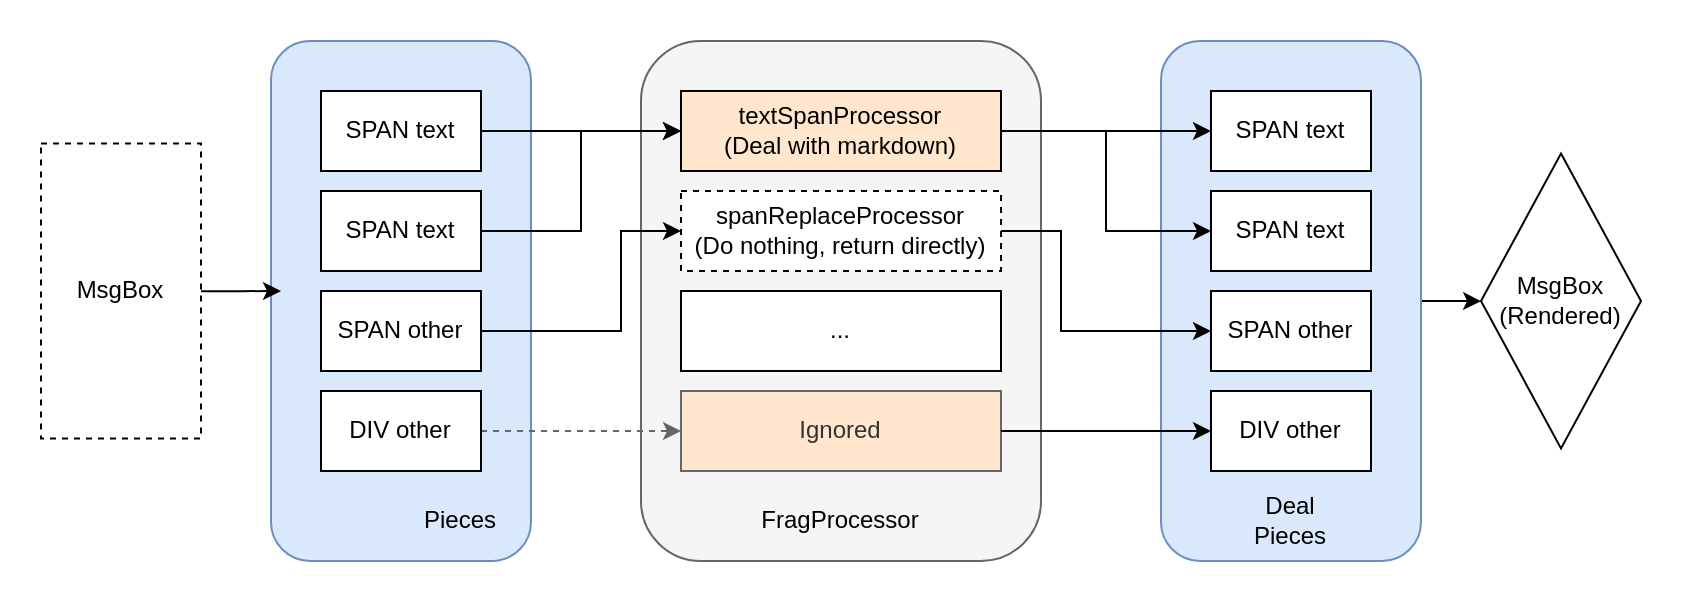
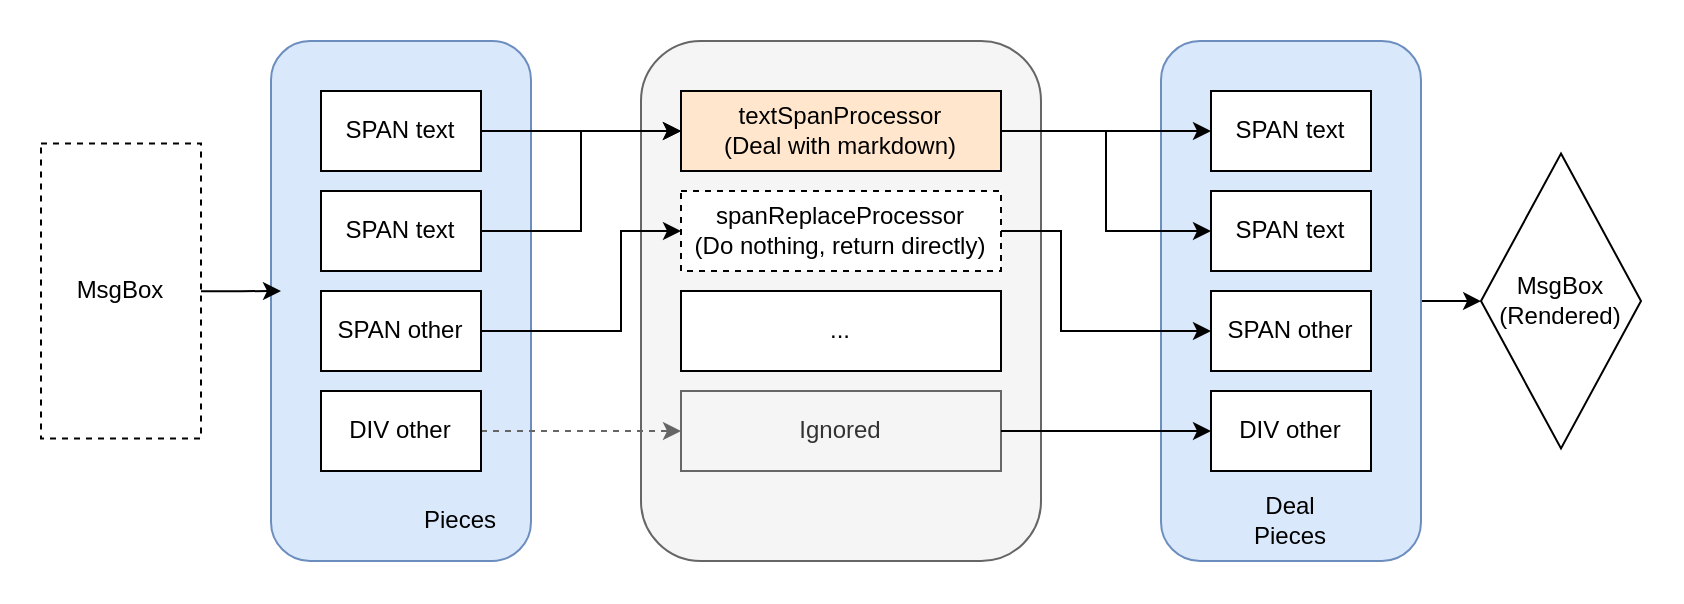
  <mxCell id="0" />
  <mxCell id="1" parent="0" />
  <mxCell id="2" value="" style="rounded=1;whiteSpace=wrap;html=1;fillColor=#dae8fc;strokeColor=#6c8ebf;" parent="1" vertex="1"><mxGeometry x="135" y="20" width="130" height="260" as="geometry" /></mxCell>
  <mxCell id="3" value="" style="rounded=1;whiteSpace=wrap;html=1;fillColor=#f5f5f5;strokeColor=#666666;fontColor=#333333;" parent="1" vertex="1"><mxGeometry x="320" y="20" width="200" height="260" as="geometry" /></mxCell>
  <mxCell id="4" style="edgeStyle=orthogonalEdgeStyle;rounded=0;orthogonalLoop=1;jettySize=auto;html=1;" parent="1" source="5" edge="1"><mxGeometry relative="1" as="geometry"><mxPoint x="140" y="145" as="targetPoint" /></mxGeometry></mxCell>
  <mxCell id="5" value="MsgBox" style="rounded=0;whiteSpace=wrap;html=1;dashed=1;" parent="1" vertex="1"><mxGeometry x="20" y="71.25" width="80" height="147.5" as="geometry" /></mxCell>
  <mxCell id="6" style="edgeStyle=orthogonalEdgeStyle;rounded=0;orthogonalLoop=1;jettySize=auto;html=1;" parent="1" source="7" target="15" edge="1"><mxGeometry relative="1" as="geometry" /></mxCell>
  <mxCell id="7" value="SPAN text" style="rounded=0;whiteSpace=wrap;html=1;" parent="1" vertex="1"><mxGeometry x="160" y="45" width="80" height="40" as="geometry" /></mxCell>
  <mxCell id="8" style="edgeStyle=orthogonalEdgeStyle;rounded=0;orthogonalLoop=1;jettySize=auto;html=1;" parent="1" source="9" target="15" edge="1"><mxGeometry relative="1" as="geometry"><Array as="points"><mxPoint x="290" y="115" /><mxPoint x="290" y="65" /></Array></mxGeometry></mxCell>
  <mxCell id="9" value="SPAN text" style="rounded=0;whiteSpace=wrap;html=1;" parent="1" vertex="1"><mxGeometry x="160" y="95" width="80" height="40" as="geometry" /></mxCell>
  <mxCell id="10" style="edgeStyle=orthogonalEdgeStyle;rounded=0;orthogonalLoop=1;jettySize=auto;html=1;" parent="1" source="11" target="16" edge="1"><mxGeometry relative="1" as="geometry"><Array as="points"><mxPoint x="310" y="165" /><mxPoint x="310" y="115" /></Array></mxGeometry></mxCell>
  <mxCell id="11" value="SPAN other" style="rounded=0;whiteSpace=wrap;html=1;" parent="1" vertex="1"><mxGeometry x="160" y="145" width="80" height="40" as="geometry" /></mxCell>
  <mxCell id="12" style="edgeStyle=orthogonalEdgeStyle;rounded=0;orthogonalLoop=1;jettySize=auto;html=1;fillColor=#f5f5f5;strokeColor=#666666;dashed=1;" parent="1" source="13" target="18" edge="1"><mxGeometry relative="1" as="geometry" /></mxCell>
  <mxCell id="13" value="DIV other" style="rounded=0;whiteSpace=wrap;html=1;" parent="1" vertex="1"><mxGeometry x="160" y="195" width="80" height="40" as="geometry" /></mxCell>
  <mxCell id="14" value="Pieces" style="text;html=1;strokeColor=none;fillColor=none;align=center;verticalAlign=middle;whiteSpace=wrap;rounded=0;" parent="1" vertex="1"><mxGeometry x="200" y="245" width="60" height="30" as="geometry" /></mxCell>
  <mxCell id="15" value="textSpanProcessor&lt;br&gt;(Deal with markdown)" style="rounded=0;whiteSpace=wrap;html=1;fillColor=#ffe6cc;" parent="1" vertex="1"><mxGeometry x="340" y="45" width="160" height="40" as="geometry" /></mxCell>
  <mxCell id="16" value="spanReplaceProcessor&lt;br&gt;(Do nothing, return directly)" style="rounded=0;whiteSpace=wrap;html=1;dashed=1;" parent="1" vertex="1"><mxGeometry x="340" y="95" width="160" height="40" as="geometry" /></mxCell>
  <mxCell id="17" value="..." style="rounded=0;whiteSpace=wrap;html=1;" parent="1" vertex="1"><mxGeometry x="340" y="145" width="160" height="40" as="geometry" /></mxCell>
- <mxCell id="18" value="Ignored" style="rounded=0;whiteSpace=wrap;html=1;fillColor=#ffe6cc;fontColor=#333333;strokeColor=#666666;" parent="1" vertex="1"><mxGeometry x="340" y="195" width="160" height="40" as="geometry" /></mxCell>
- <mxCell id="19" value="FragProcessor" style="text;html=1;strokeColor=none;fillColor=none;align=center;verticalAlign=middle;whiteSpace=wrap;rounded=0;" parent="1" vertex="1"><mxGeometry x="370" y="240" width="100" height="40" as="geometry" /></mxCell>
+ <mxCell id="18" value="Ignored" style="rounded=0;whiteSpace=wrap;html=1;fillColor=#f5f5f5;fontColor=#333333;strokeColor=#666666;" parent="1" vertex="1"><mxGeometry x="340" y="195" width="160" height="40" as="geometry" /></mxCell>
  <mxCell id="20" style="edgeStyle=orthogonalEdgeStyle;rounded=0;orthogonalLoop=1;jettySize=auto;html=1;" edge="1" parent="1" source="21" target="31"><mxGeometry relative="1" as="geometry" /></mxCell>
  <mxCell id="21" value="" style="rounded=1;whiteSpace=wrap;html=1;fillColor=#dae8fc;strokeColor=#6c8ebf;" vertex="1" parent="1"><mxGeometry x="580" y="20" width="130" height="260" as="geometry" /></mxCell>
  <mxCell id="22" value="SPAN text" style="rounded=0;whiteSpace=wrap;html=1;" vertex="1" parent="1"><mxGeometry x="605" y="45" width="80" height="40" as="geometry" /></mxCell>
  <mxCell id="23" value="SPAN text" style="rounded=0;whiteSpace=wrap;html=1;" vertex="1" parent="1"><mxGeometry x="605" y="95" width="80" height="40" as="geometry" /></mxCell>
  <mxCell id="24" value="SPAN other" style="rounded=0;whiteSpace=wrap;html=1;" vertex="1" parent="1"><mxGeometry x="605" y="145" width="80" height="40" as="geometry" /></mxCell>
  <mxCell id="25" value="DIV other" style="rounded=0;whiteSpace=wrap;html=1;" vertex="1" parent="1"><mxGeometry x="605" y="195" width="80" height="40" as="geometry" /></mxCell>
  <mxCell id="26" value="Deal Pieces" style="text;html=1;strokeColor=none;fillColor=none;align=center;verticalAlign=middle;whiteSpace=wrap;rounded=0;" vertex="1" parent="1"><mxGeometry x="615" y="245" width="60" height="30" as="geometry" /></mxCell>
  <mxCell id="27" style="edgeStyle=orthogonalEdgeStyle;rounded=0;orthogonalLoop=1;jettySize=auto;html=1;" edge="1" parent="1" source="15" target="22"><mxGeometry relative="1" as="geometry" /></mxCell>
  <mxCell id="28" style="edgeStyle=orthogonalEdgeStyle;rounded=0;orthogonalLoop=1;jettySize=auto;html=1;entryX=0;entryY=0.5;entryDx=0;entryDy=0;" edge="1" parent="1" source="16" target="24"><mxGeometry relative="1" as="geometry"><Array as="points"><mxPoint x="530" y="115" /><mxPoint x="530" y="165" /></Array></mxGeometry></mxCell>
  <mxCell id="29" style="edgeStyle=orthogonalEdgeStyle;rounded=0;orthogonalLoop=1;jettySize=auto;html=1;entryX=0;entryY=0.5;entryDx=0;entryDy=0;" edge="1" parent="1" source="15" target="23"><mxGeometry relative="1" as="geometry" /></mxCell>
  <mxCell id="30" style="edgeStyle=orthogonalEdgeStyle;rounded=0;orthogonalLoop=1;jettySize=auto;html=1;" edge="1" parent="1" source="18" target="25"><mxGeometry relative="1" as="geometry" /></mxCell>
  <mxCell id="31" value="MsgBox&lt;br&gt;(Rendered)" style="rhombus;whiteSpace=wrap;html=1;" vertex="1" parent="1"><mxGeometry x="740" y="76.25" width="80" height="147.5" as="geometry" /></mxCell>
